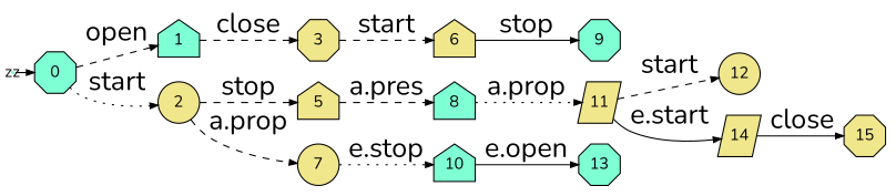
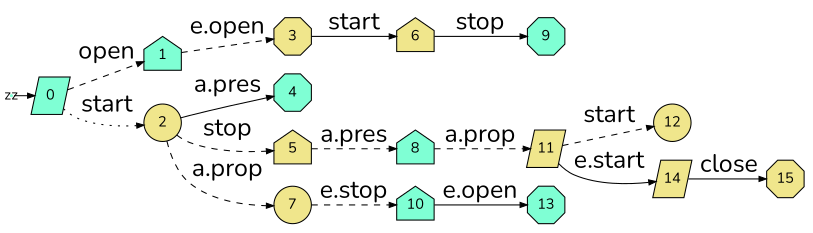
  digraph {
    fontname=Nunito
    pack=true
    rankdir=LR
    ranksep=0
    node [color=black fillcolor=khaki fixedsize=true fontname=Nunito shape=house style=filled]
    edge [arrowsize=0.7 fontname=Nunito fontsize=24 style=dashed]
    zz [color=white fillcolor=aquamarine height=0.05 shape=ellipse width=0.05]
-   0 [fillcolor=aquamarine height=0.5 shape=octagon width=0.5]
+   0 [fillcolor=aquamarine height=0.5 shape=parallelogram width=0.5]
    1 [fillcolor=aquamarine height=0.5 width=0.5]
    2 [height=0.5 shape=ellipse width=0.5]
    3 [height=0.5 shape=octagon width=0.5]
+   4 [fillcolor=aquamarine height=0.5 shape=octagon width=0.5]
    5 [height=0.5 width=0.5]
    7 [height=0.5 shape=ellipse width=0.5]
    6 [height=0.5 width=0.5]
    8 [fillcolor=aquamarine height=0.5 width=0.5]
    9 [fillcolor=aquamarine height=0.5 shape=octagon width=0.5]
    10 [fillcolor=aquamarine height=0.5 width=0.5]
    11 [height=0.5 shape=parallelogram width=0.5]
    13 [fillcolor=aquamarine height=0.5 shape=octagon width=0.5]
    12 [height=0.5 shape=ellipse width=0.5]
    14 [height=0.5 shape=parallelogram width=0.5]
    15 [height=0.5 shape=octagon width=0.5]
    zz -> 0 [style=solid]
    0 -> 1 [label=open]
    0 -> 2 [label=start style=dotted]
-   1 -> 3 [label=close]
+   1 -> 3 [label="e.open"]
+   2 -> 4 [label="a.pres" style=solid]
    2 -> 5 [label=stop]
    2 -> 7 [label="a.prop"]
-   3 -> 6 [label=start]
+   3 -> 6 [label=start style=solid]
    5 -> 8 [label="a.pres"]
-   7 -> 10 [label="e.stop" style=dotted]
+   7 -> 10 [label="e.stop"]
    6 -> 9 [label=stop style=solid]
-   8 -> 11 [label="a.prop" style=dotted]
+   8 -> 11 [label="a.prop"]
    10 -> 13 [label="e.open" style=solid]
    11 -> 12 [label=start]
    11 -> 14 [label="e.start" style=solid]
    14 -> 15 [label=close style=solid]
  }
